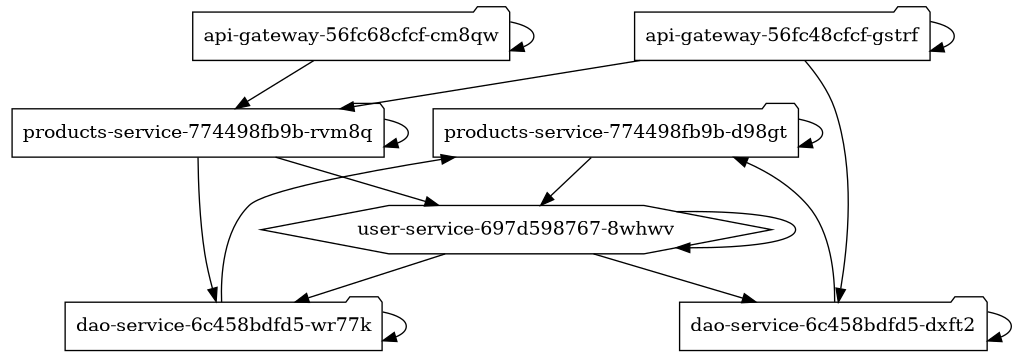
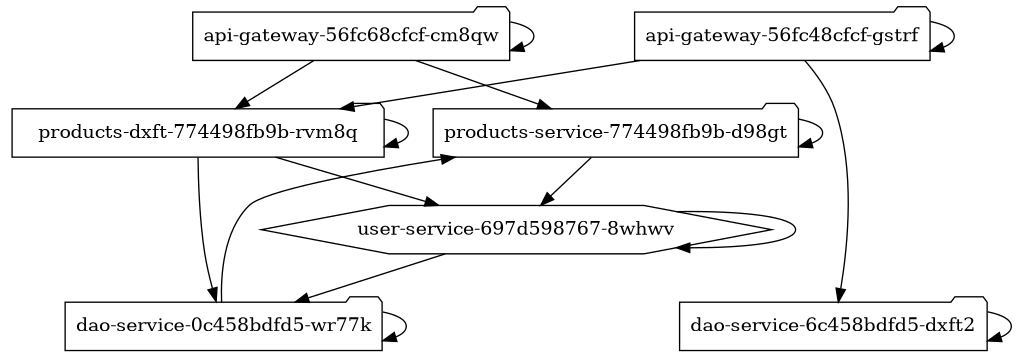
  digraph {
    node [shape=folder]
    n1 [label="api-gateway-56fc68cfcf-cm8qw"]
    "products-service-774498fb9b-d98gt"
-   "products-service-774498fb9b-rvm8q"
+   "products-service-774498fb9b-rvm8q" [label="products-dxft-774498fb9b-rvm8q"]
    n4 [label="user-service-697d598767-8whwv" shape=hexagon]
-   "dao-service-6c458bdfd5-wr77k"
+   "dao-service-6c458bdfd5-wr77k" [label="dao-service-0c458bdfd5-wr77k"]
    "dao-service-6c458bdfd5-dxft2"
    "api-gateway-56fc48cfcf-gstrf"
    n1 -> n1
-   "dao-service-6c458bdfd5-dxft2" -> "products-service-774498fb9b-d98gt"
+   n1 -> "products-service-774498fb9b-d98gt"
    n1 -> "products-service-774498fb9b-rvm8q"
    "products-service-774498fb9b-d98gt" -> "products-service-774498fb9b-d98gt"
    "products-service-774498fb9b-d98gt" -> n4
    "products-service-774498fb9b-rvm8q" -> "products-service-774498fb9b-rvm8q"
    "products-service-774498fb9b-rvm8q" -> n4
    "products-service-774498fb9b-rvm8q" -> "dao-service-6c458bdfd5-wr77k"
    n4 -> n4
    n4 -> "dao-service-6c458bdfd5-wr77k"
-   n4 -> "dao-service-6c458bdfd5-dxft2"
    "dao-service-6c458bdfd5-wr77k" -> "products-service-774498fb9b-d98gt"
    "dao-service-6c458bdfd5-wr77k" -> "dao-service-6c458bdfd5-wr77k"
    "dao-service-6c458bdfd5-dxft2" -> "dao-service-6c458bdfd5-dxft2"
    "api-gateway-56fc48cfcf-gstrf" -> "products-service-774498fb9b-rvm8q"
    "api-gateway-56fc48cfcf-gstrf" -> "dao-service-6c458bdfd5-dxft2"
    "api-gateway-56fc48cfcf-gstrf" -> "api-gateway-56fc48cfcf-gstrf"
  }
